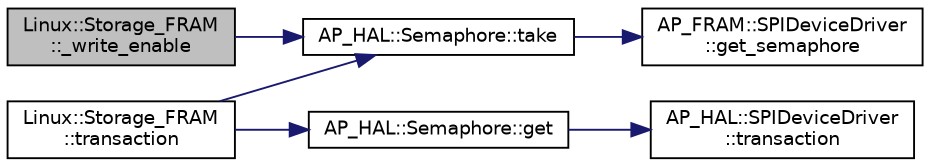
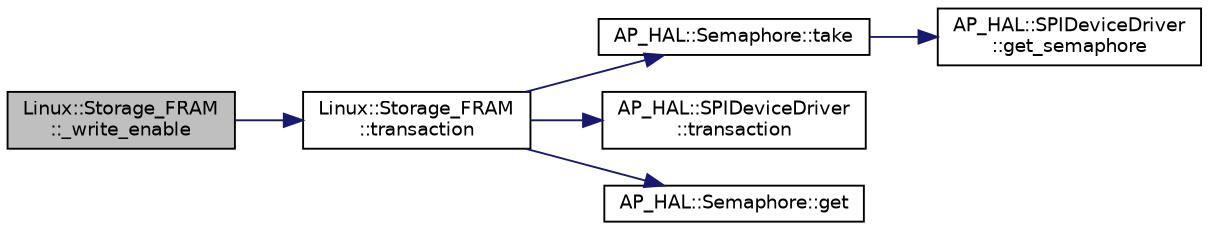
  digraph {
    rankdir=LR
    node [color=black fillcolor=white fontname=Helvetica fontsize=10 shape=record style=filled]
    edge [color=midnightblue fontname=Helvetica fontsize=10 labelfontname=Helvetica labelfontsize=10 style=solid]
    n1 [fillcolor=grey75 fontcolor=black height=0.2 label="Linux::Storage_FRAM\l::_write_enable" width=0.4]
    n2 [height=0.2 label="Linux::Storage_FRAM\l::transaction" width=0.4]
    n3 [height=0.2 label="AP_HAL::Semaphore::take" width=0.4]
    n4 [height=0.2 label="AP_HAL::SPIDeviceDriver\l::transaction" width=0.4]
    n5 [height=0.2 label="AP_HAL::Semaphore::get" width=0.4]
-   n6 [height=0.2 label="AP_FRAM::SPIDeviceDriver\l::get_semaphore" width=0.4]
-   n1 -> n3
+   n6 [height=0.2 label="AP_HAL::SPIDeviceDriver\l::get_semaphore" width=0.4]
+   n1 -> n2
    n2 -> n3
-   n5 -> n4
+   n2 -> n4
    n2 -> n5
    n3 -> n6
  }
